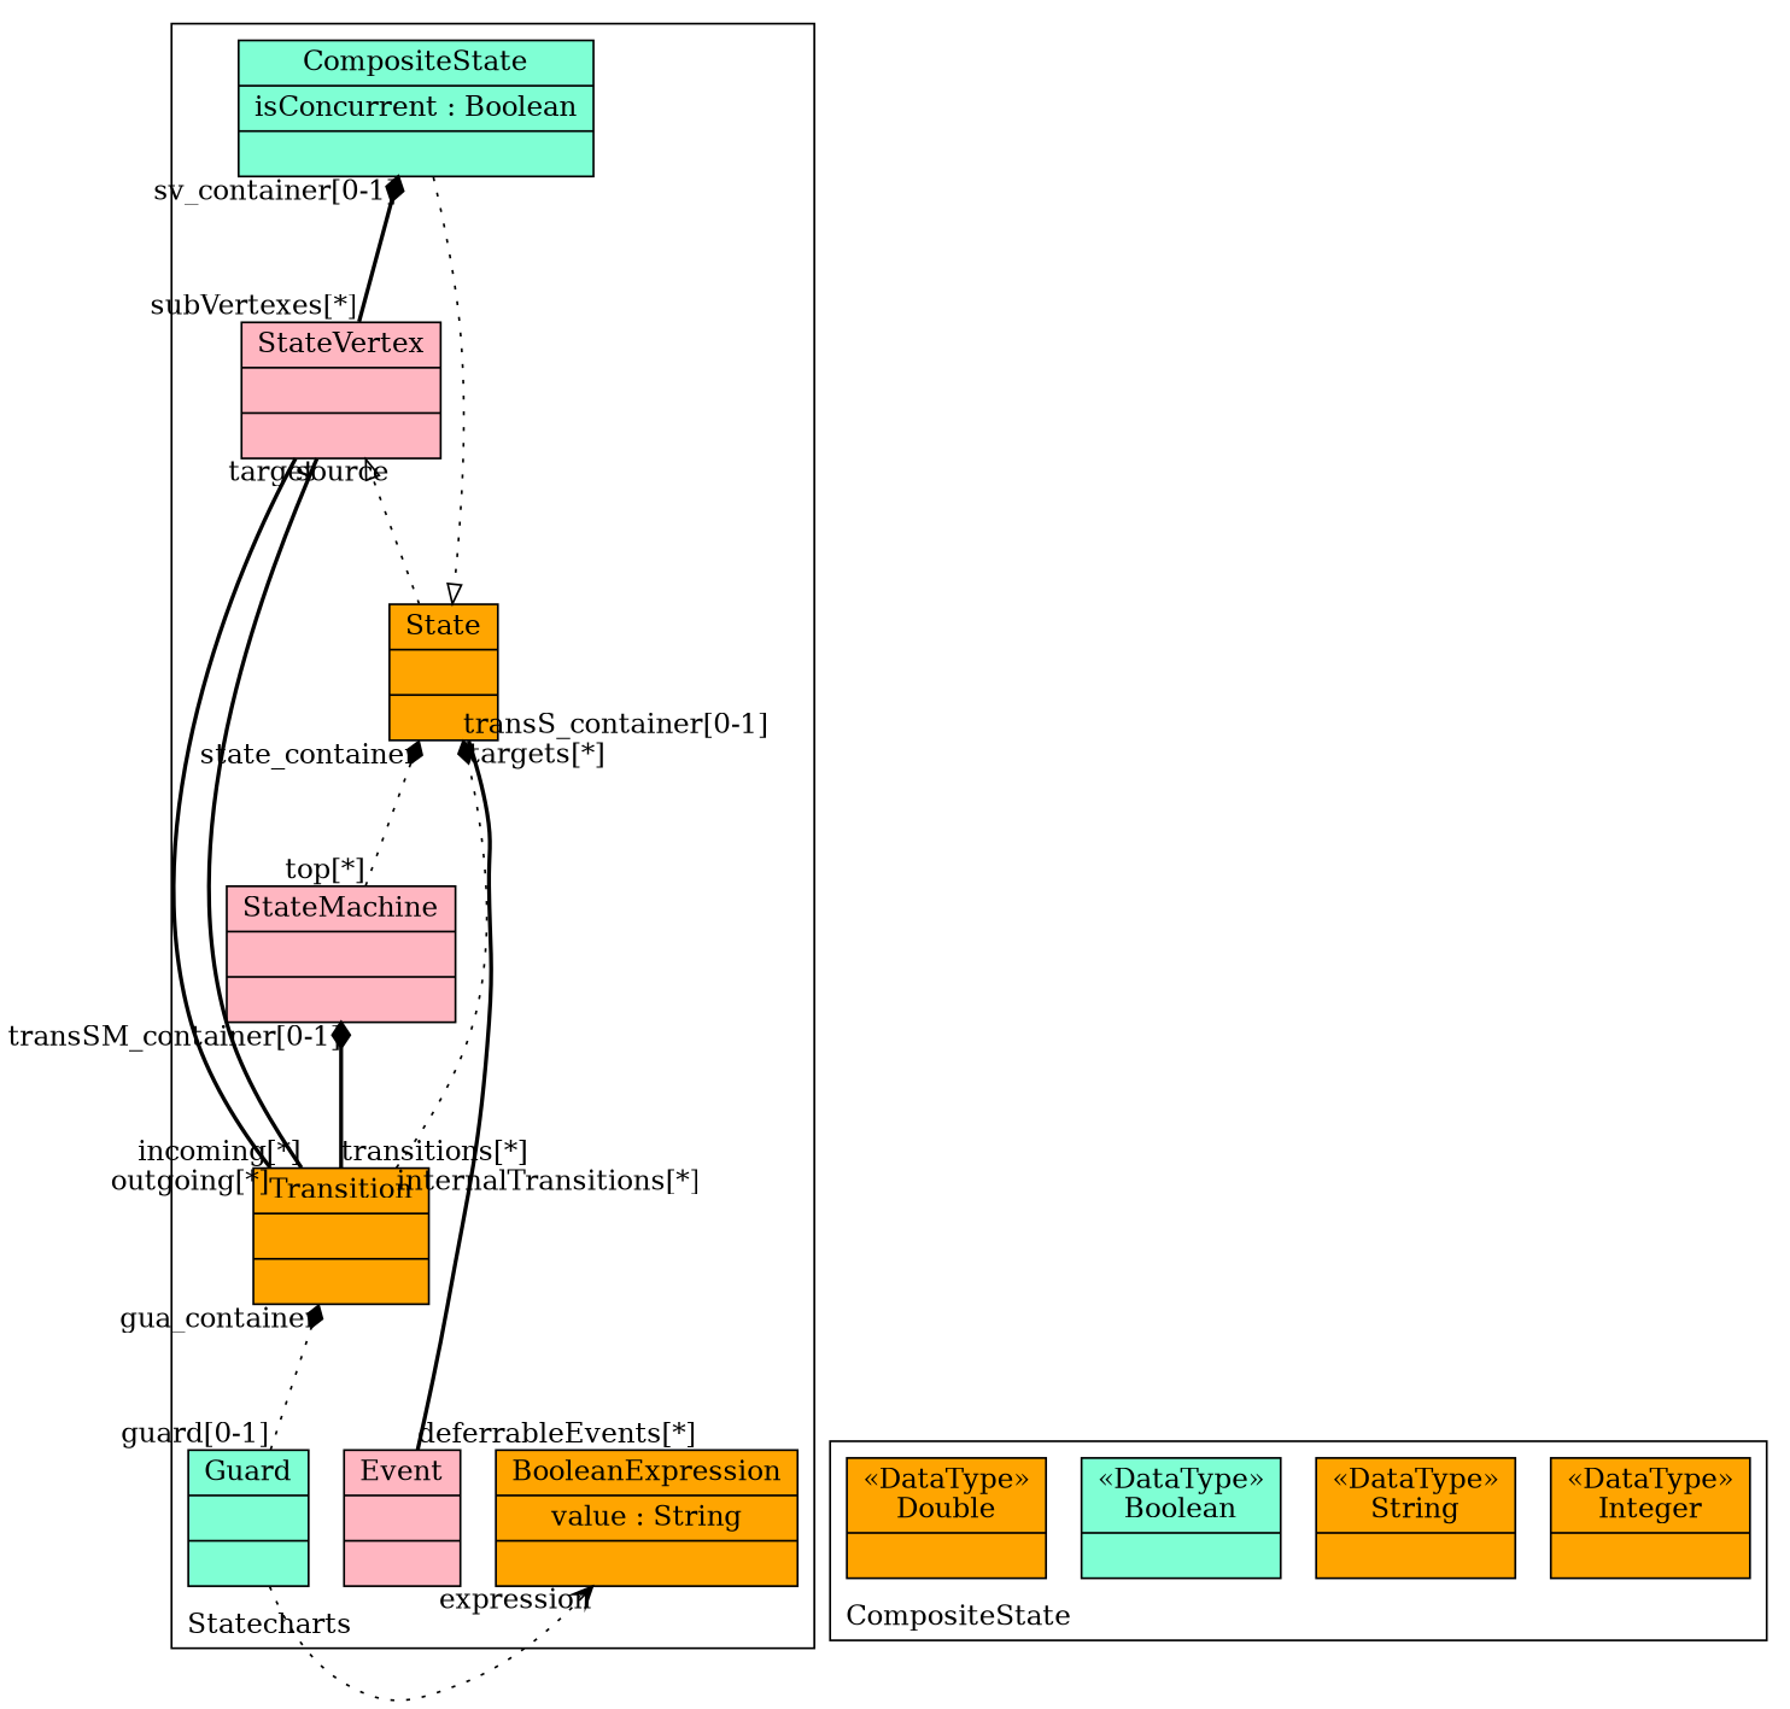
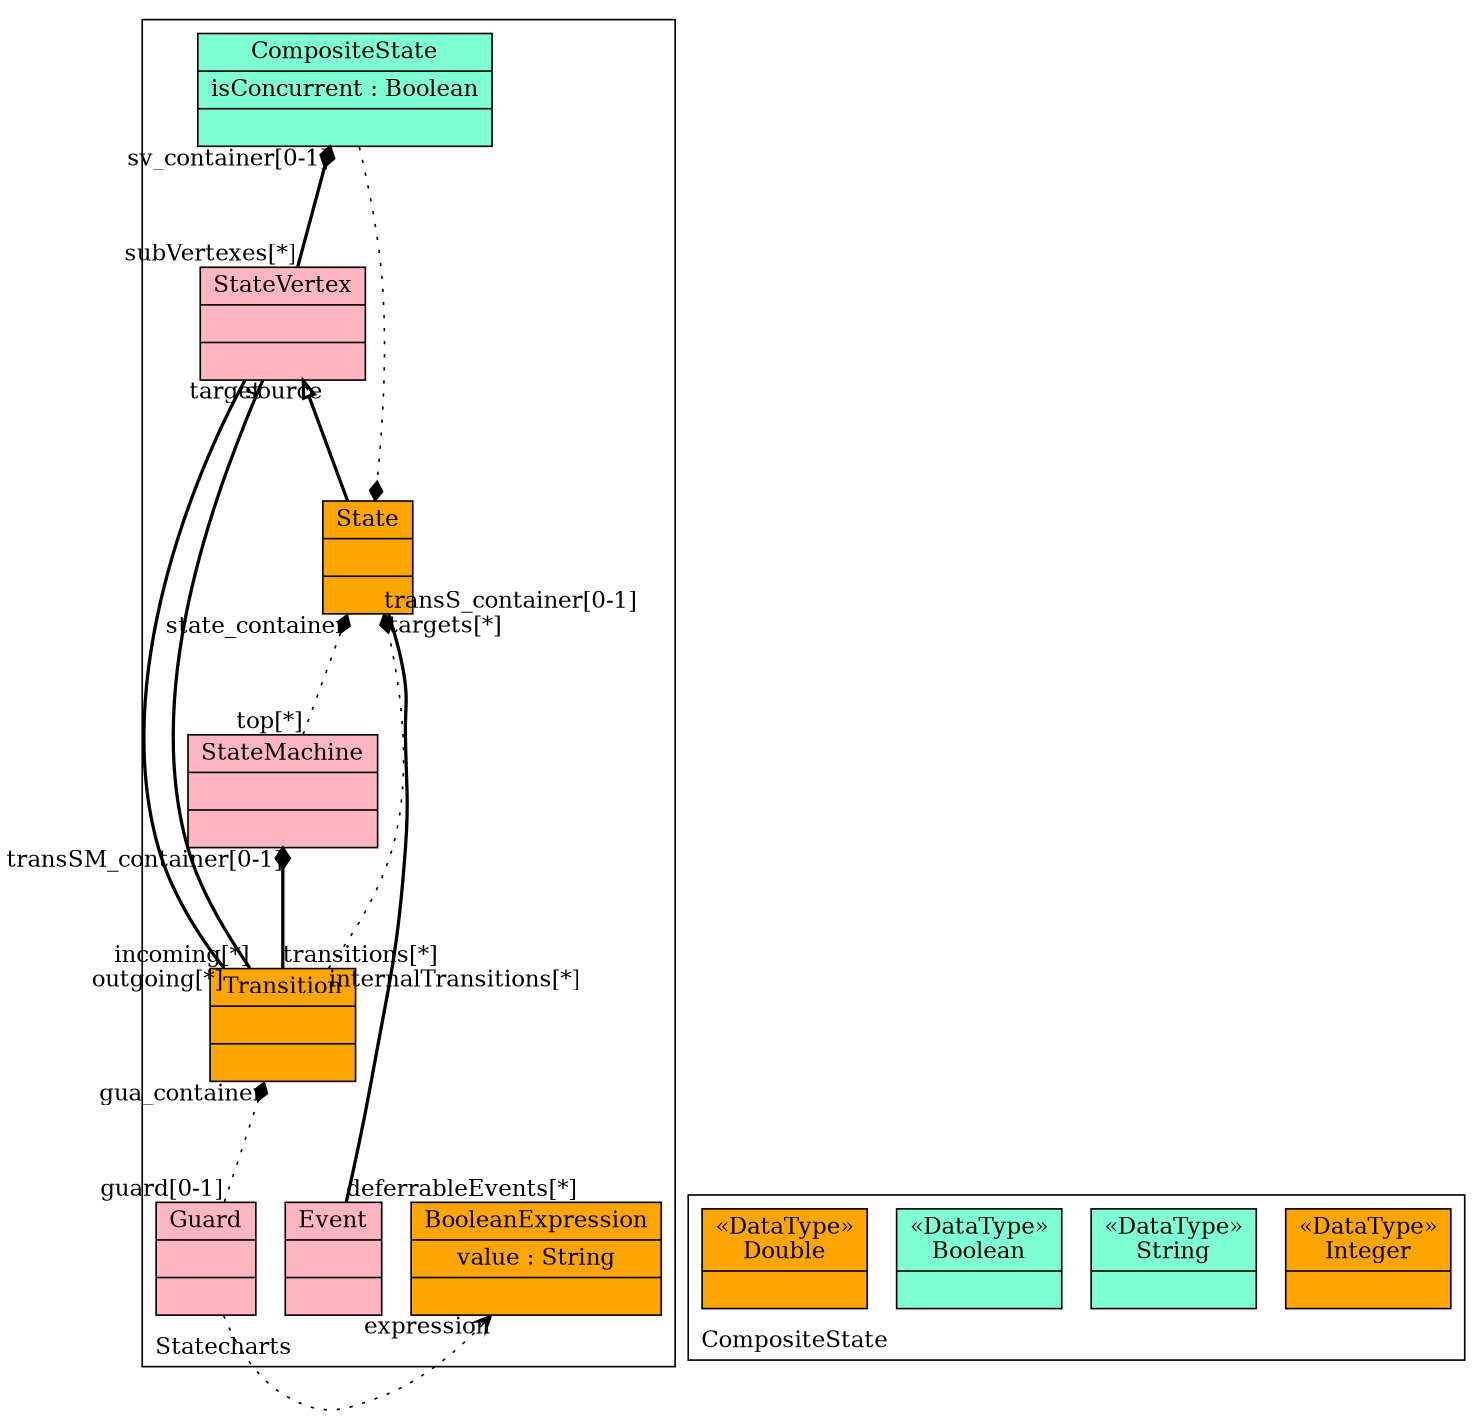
  digraph {
    compound=true
    labeljust=l
    labelloc=t
    nodeSep=0.75
    rankdir=BT
    node [fillcolor=orange shape=record style=filled]
    edge [arrowhead=diamond arrowtail=none constraint=true group=StateMachine minlen=2 style=bold]
    n1 [label="{BooleanExpression|value : String| }"]
    n2 [fillcolor=lightpink label="{StateMachine| | }"]
    n3 [label="{State| | }"]
    n4 [fillcolor=lightpink label="{Event| | }"]
    n5 [fillcolor=lightpink label="{StateVertex| | }"]
    n6 [label="{Transition| | }"]
    n7 [fillcolor=aquamarine label="{CompositeState|isConcurrent : Boolean| }"]
-   n8 [fillcolor=aquamarine label="{Guard| | }"]
+   n8 [fillcolor=lightpink label="{Guard| | }"]
    n9 [label="{&#171;DataType&#187;\nInteger|}"]
-   n10 [label="{&#171;DataType&#187;\nString|}"]
+   n10 [fillcolor=aquamarine label="{&#171;DataType&#187;\nString|}"]
    n11 [fillcolor=aquamarine label="{&#171;DataType&#187;\nBoolean|}"]
    n12 [label="{&#171;DataType&#187;\nDouble|}"]
    subgraph cluster_1 {
      color=black
      label=Statecharts
      n1
      n2
      n3
      n4
      n5
      n6
      n7
      n8
    }
    subgraph cluster_2 {
      color=black
      label=CompositeState
      n9
      n10
      n11
      n12
    }
    n2 -> n3 [headlabel=state_container style=dotted taillabel="top[*]"]
    n3 -> n4 [arrowhead=none constraint=false group=Event headlabel="deferrableEvents[*]" taillabel="targets[*]"]
-   n3 -> n5 [arrowhead=onormal group=StateVertex style=dotted arrowtail=""]
+   n3 -> n5 [arrowhead=onormal group=StateVertex arrowtail=""]
    n5 -> n6 [arrowhead=none constraint=false group=Transition headlabel="incoming[*]" taillabel=target]
    n5 -> n7 [group=CompositeState headlabel="sv_container[0-1]" taillabel="subVertexes[*]"]
    n6 -> n2 [headlabel="transSM_container[0-1]" taillabel="transitions[*]"]
    n6 -> n3 [group=State headlabel="transS_container[0-1]" style=dotted taillabel="internalTransitions[*]"]
    n6 -> n5 [arrowhead=none constraint=false group=StateVertex headlabel=source taillabel="outgoing[*]"]
-   n7 -> n3 [arrowhead=onormal group=State style=dotted arrowtail=""]
+   n7 -> n3 [group=State style=dotted arrowtail=""]
    n8 -> n1 [arrowhead=vee constraint=false group=BooleanExpression headlabel=expression style=dotted]
    n8 -> n6 [group=Transition headlabel=gua_container style=dotted taillabel="guard[0-1]"]
  }
